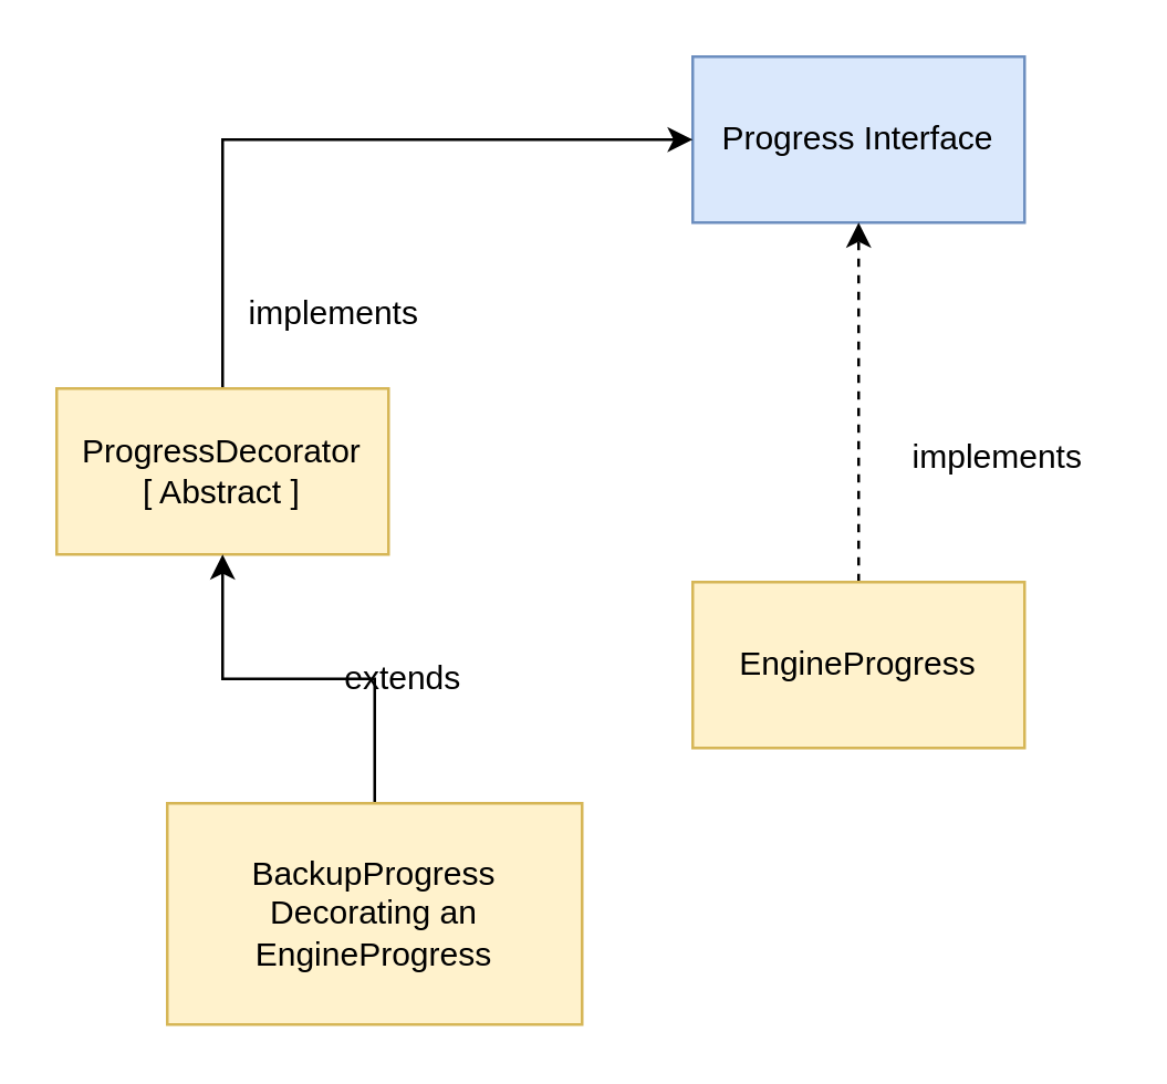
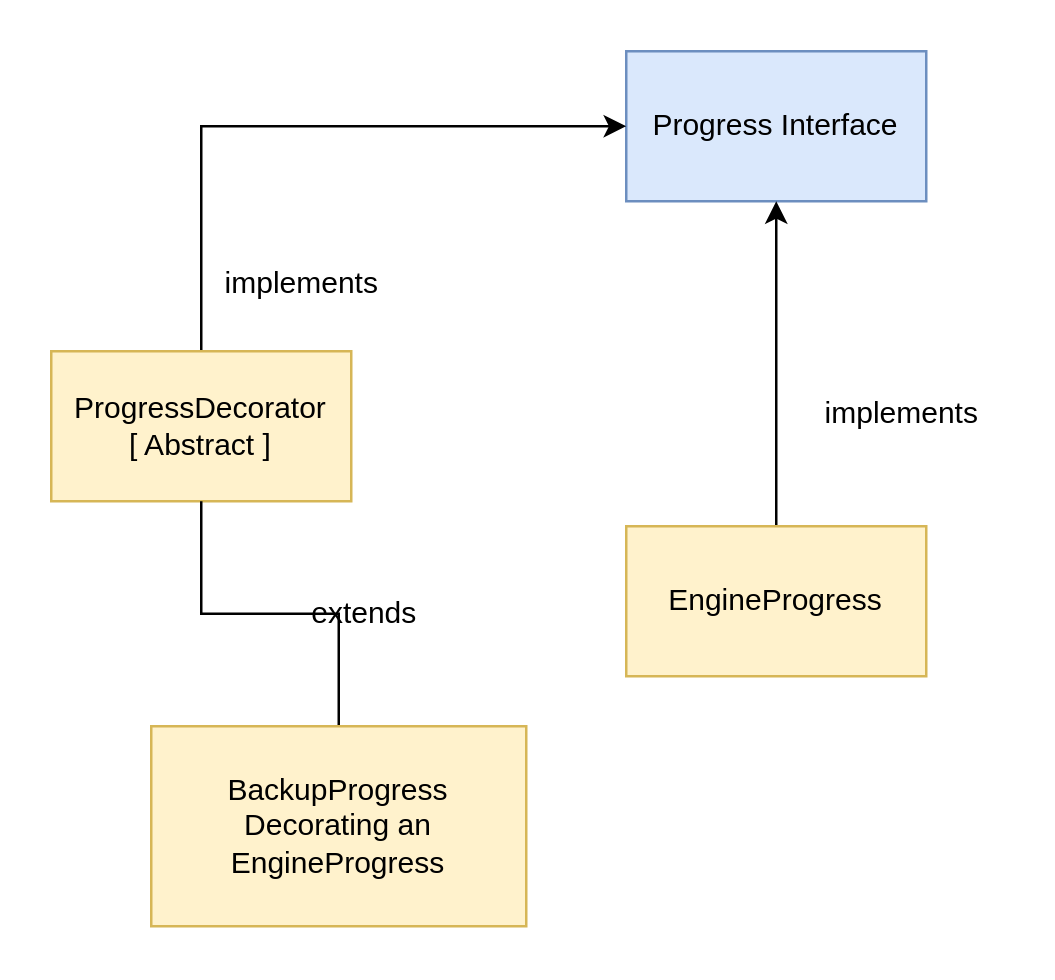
  <mxCell id="0" />
  <mxCell id="1" parent="0" />
  <mxCell id="2" value="Progress Interface" style="rounded=0;whiteSpace=wrap;html=1;fillColor=#dae8fc;strokeColor=#6c8ebf;" vertex="1" parent="1"><mxGeometry x="250" y="20" width="120" height="60" as="geometry" /></mxCell>
- <mxCell id="3" style="edgeStyle=orthogonalEdgeStyle;rounded=0;orthogonalLoop=1;jettySize=auto;html=1;entryX=0.5;entryY=1;entryDx=0;entryDy=0;dashed=1;" edge="1" parent="1" source="4" target="2"><mxGeometry relative="1" as="geometry" /></mxCell>
+ <mxCell id="3" style="edgeStyle=orthogonalEdgeStyle;rounded=0;orthogonalLoop=1;jettySize=auto;html=1;entryX=0.5;entryY=1;entryDx=0;entryDy=0;" edge="1" parent="1" source="4" target="2"><mxGeometry relative="1" as="geometry" /></mxCell>
  <mxCell id="4" value="EngineProgress" style="rounded=0;whiteSpace=wrap;html=1;fillColor=#fff2cc;strokeColor=#d6b656;" vertex="1" parent="1"><mxGeometry x="250" y="210" width="120" height="60" as="geometry" /></mxCell>
  <mxCell id="5" value="implements" style="text;html=1;align=center;verticalAlign=middle;resizable=0;points=[];autosize=1;strokeColor=none;fillColor=none;" vertex="1" parent="1"><mxGeometry x="320" y="150" width="80" height="30" as="geometry" /></mxCell>
  <mxCell id="6" style="edgeStyle=orthogonalEdgeStyle;rounded=0;orthogonalLoop=1;jettySize=auto;html=1;entryX=0;entryY=0.5;entryDx=0;entryDy=0;" edge="1" parent="1" source="7" target="2"><mxGeometry relative="1" as="geometry"><Array as="points"><mxPoint x="80" y="50" /></Array></mxGeometry></mxCell>
  <mxCell id="7" value="ProgressDecorator&lt;div&gt;[ Abstract ]&lt;/div&gt;" style="rounded=0;whiteSpace=wrap;html=1;fillColor=#fff2cc;strokeColor=#d6b656;" vertex="1" parent="1"><mxGeometry x="20" y="140" width="120" height="60" as="geometry" /></mxCell>
  <mxCell id="8" value="implements" style="text;html=1;align=center;verticalAlign=middle;resizable=0;points=[];autosize=1;strokeColor=none;fillColor=none;" vertex="1" parent="1"><mxGeometry x="80" y="98" width="80" height="30" as="geometry" /></mxCell>
- <mxCell id="9" style="edgeStyle=orthogonalEdgeStyle;rounded=0;orthogonalLoop=1;jettySize=auto;html=1;entryX=0.5;entryY=1;entryDx=0;entryDy=0;" edge="1" parent="1" source="10" target="7"><mxGeometry relative="1" as="geometry" /></mxCell>
+ <mxCell id="9" style="edgeStyle=orthogonalEdgeStyle;rounded=0;orthogonalLoop=1;jettySize=auto;html=1;entryX=0.5;entryY=1;entryDx=0;entryDy=0;endArrow=none;" edge="1" parent="1" source="10" target="7"><mxGeometry relative="1" as="geometry" /></mxCell>
  <mxCell id="10" value="BackupProgress&lt;div&gt;Decorating an EngineProgress&lt;/div&gt;" style="rounded=0;whiteSpace=wrap;html=1;fillColor=#fff2cc;strokeColor=#d6b656;" vertex="1" parent="1"><mxGeometry x="60" y="290" width="150" height="80" as="geometry" /></mxCell>
  <mxCell id="11" value="extends" style="text;html=1;align=center;verticalAlign=middle;resizable=0;points=[];autosize=1;strokeColor=none;fillColor=none;" vertex="1" parent="1"><mxGeometry x="110" y="230" width="70" height="30" as="geometry" /></mxCell>
